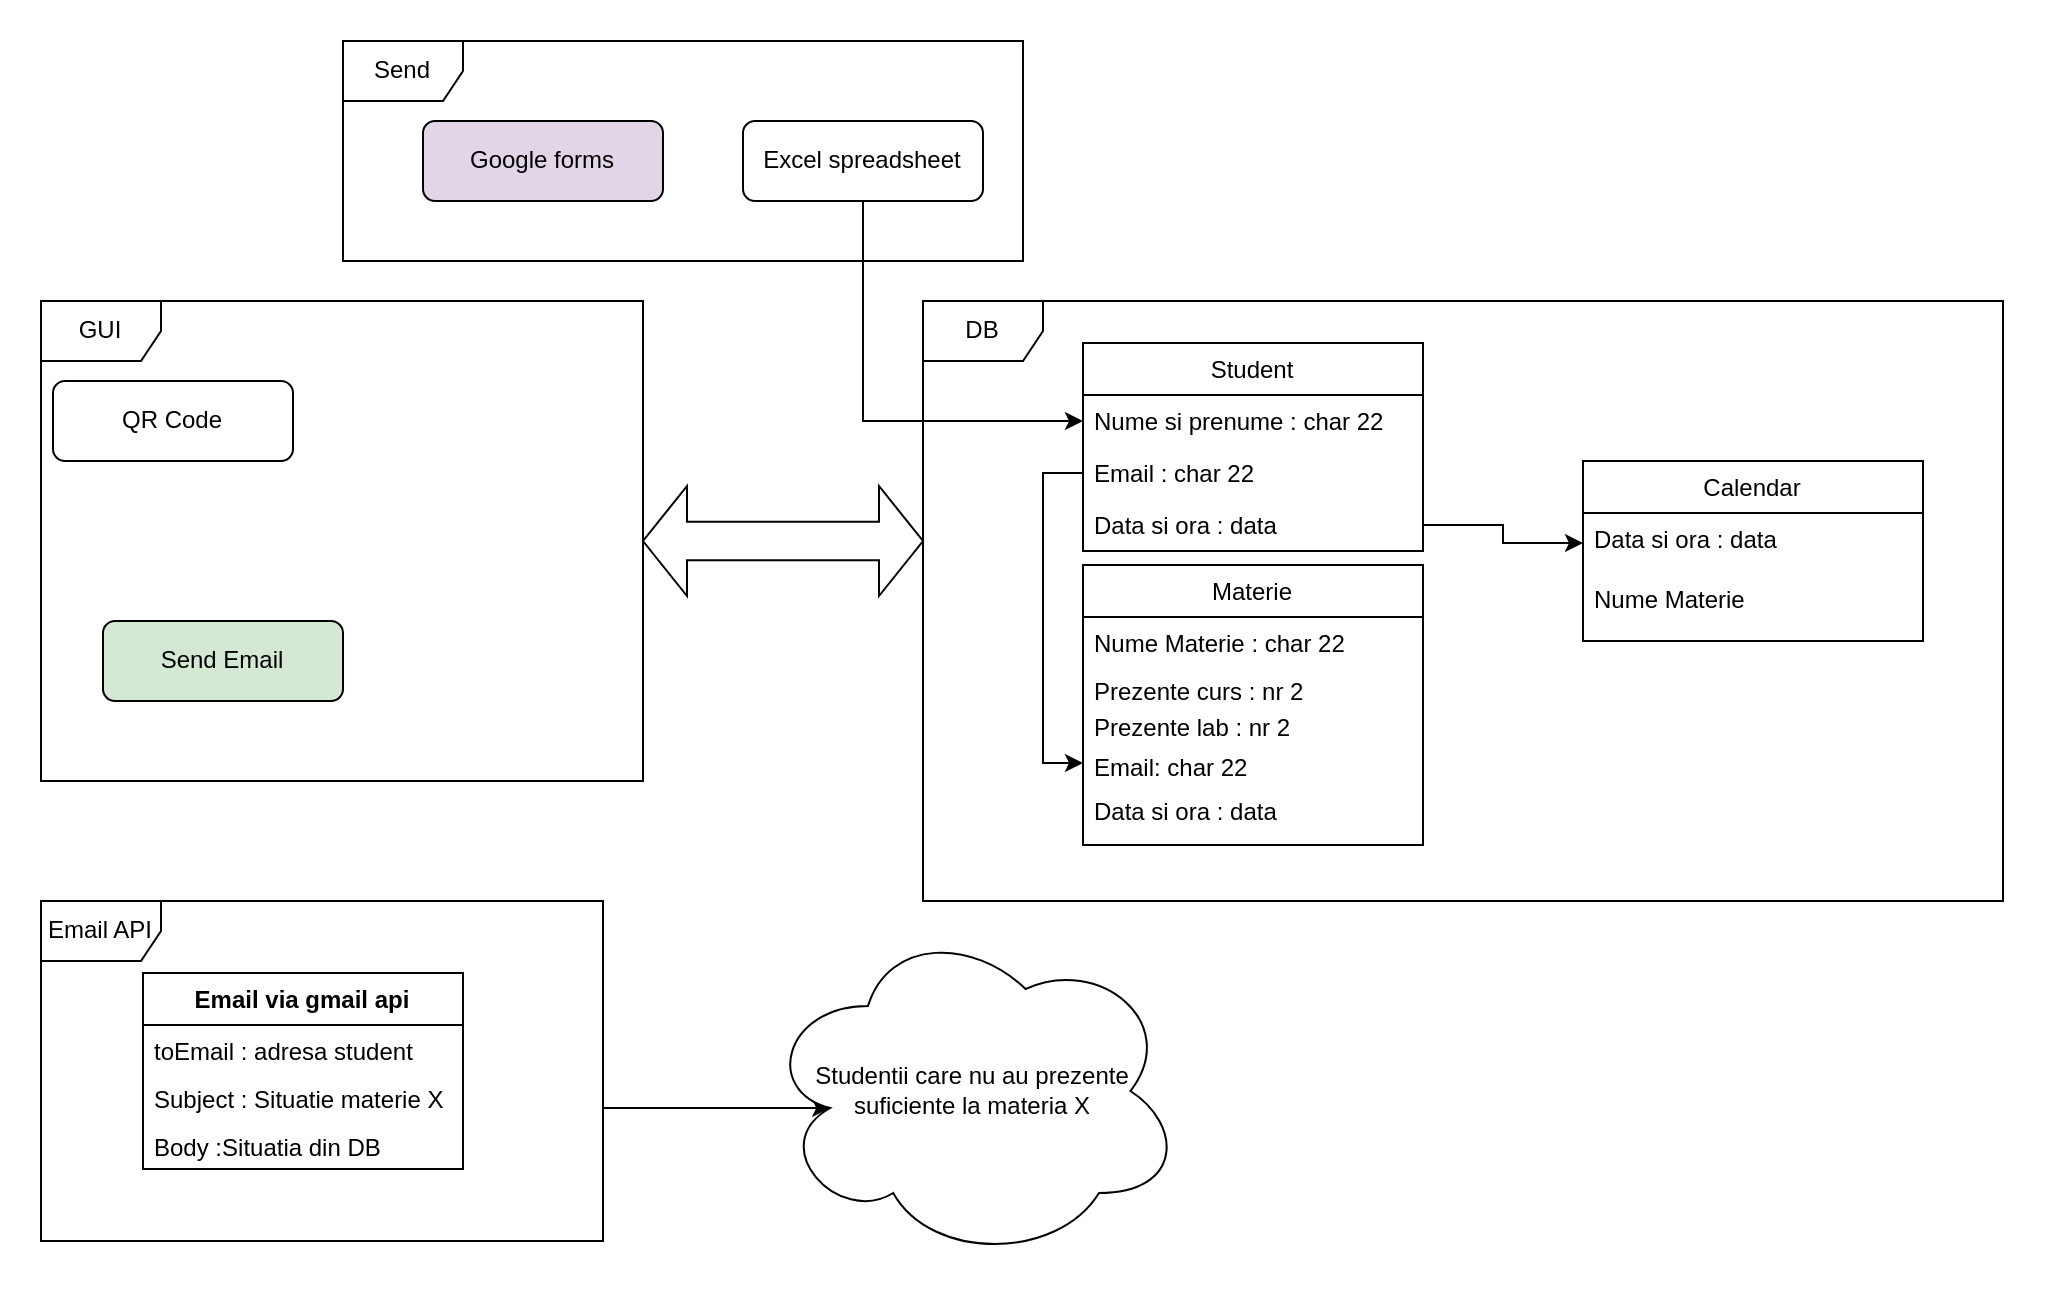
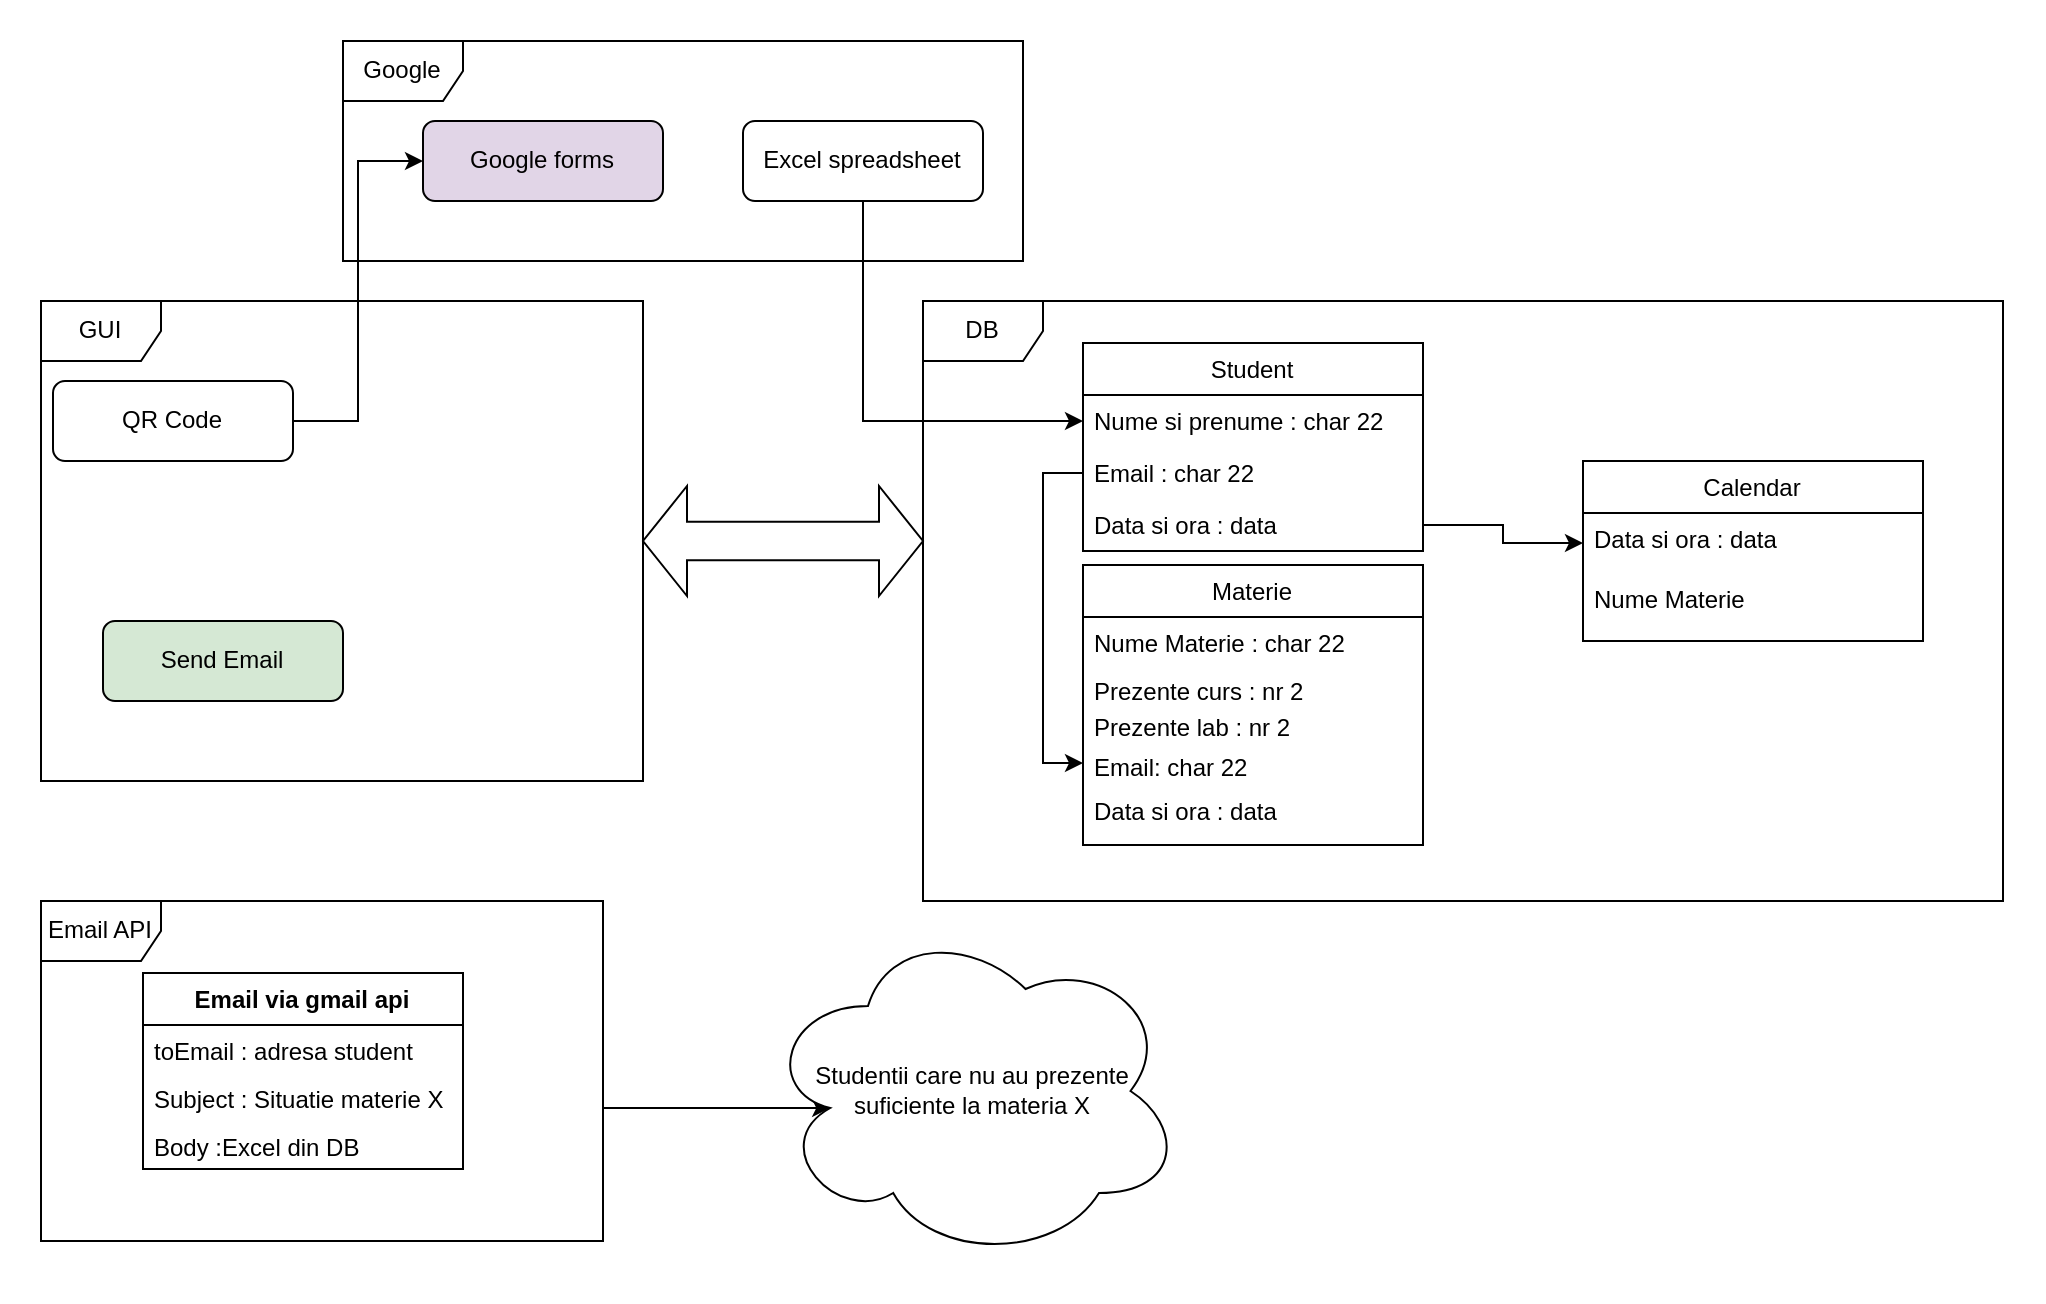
  <mxCell id="0" />
  <mxCell id="1" parent="0" />
  <mxCell id="2" value="DB" style="shape=umlFrame;whiteSpace=wrap;html=1;" vertex="1" parent="1"><mxGeometry x="461" y="150" width="540" height="300" as="geometry" /></mxCell>
- <mxCell id="3" value="Send" style="shape=umlFrame;whiteSpace=wrap;html=1;" vertex="1" parent="1"><mxGeometry x="171" y="20" width="340" height="110" as="geometry" /></mxCell>
+ <mxCell id="3" value="Google" style="shape=umlFrame;whiteSpace=wrap;html=1;" vertex="1" parent="1"><mxGeometry x="171" y="20" width="340" height="110" as="geometry" /></mxCell>
  <mxCell id="4" value="GUI" style="shape=umlFrame;whiteSpace=wrap;html=1;" vertex="1" parent="1"><mxGeometry x="20" y="150" width="301" height="240" as="geometry" /></mxCell>
+ <mxCell id="5" style="edgeStyle=orthogonalEdgeStyle;rounded=0;orthogonalLoop=1;jettySize=auto;html=1;exitX=1;exitY=0.5;exitDx=0;exitDy=0;entryX=0;entryY=0.5;entryDx=0;entryDy=0;" edge="1" parent="1" source="13" target="6"><mxGeometry relative="1" as="geometry"><mxPoint x="151" y="250" as="sourcePoint" /></mxGeometry></mxCell>
  <mxCell id="6" value="Google forms" style="rounded=1;whiteSpace=wrap;html=1;fontSize=12;glass=0;strokeWidth=1;shadow=0;fillColor=#e1d5e7;" vertex="1" parent="1"><mxGeometry x="211" y="60" width="120" height="40" as="geometry" /></mxCell>
  <mxCell id="7" style="edgeStyle=orthogonalEdgeStyle;rounded=0;orthogonalLoop=1;jettySize=auto;html=1;entryX=0;entryY=0.5;entryDx=0;entryDy=0;" edge="1" parent="1" source="8" target="10"><mxGeometry relative="1" as="geometry" /></mxCell>
  <mxCell id="8" value="Excel spreadsheet" style="rounded=1;whiteSpace=wrap;html=1;fontSize=12;glass=0;strokeWidth=1;shadow=0;" vertex="1" parent="1"><mxGeometry x="371" y="60" width="120" height="40" as="geometry" /></mxCell>
  <mxCell id="9" value="Student" style="swimlane;fontStyle=0;childLayout=stackLayout;horizontal=1;startSize=26;fillColor=none;horizontalStack=0;resizeParent=1;resizeParentMax=0;resizeLast=0;collapsible=1;marginBottom=0;" vertex="1" parent="1"><mxGeometry x="541" y="171" width="170" height="104" as="geometry" /></mxCell>
  <mxCell id="10" value="Nume si prenume : char 22" style="text;strokeColor=none;fillColor=none;align=left;verticalAlign=top;spacingLeft=4;spacingRight=4;overflow=hidden;rotatable=0;points=[[0,0.5],[1,0.5]];portConstraint=eastwest;" vertex="1" parent="9"><mxGeometry y="26" width="170" height="26" as="geometry" /></mxCell>
  <mxCell id="11" value="Email : char 22" style="text;strokeColor=none;fillColor=none;align=left;verticalAlign=top;spacingLeft=4;spacingRight=4;overflow=hidden;rotatable=0;points=[[0,0.5],[1,0.5]];portConstraint=eastwest;" vertex="1" parent="9"><mxGeometry y="52" width="170" height="26" as="geometry" /></mxCell>
  <mxCell id="12" value="Data si ora : data" style="text;strokeColor=none;fillColor=none;align=left;verticalAlign=top;spacingLeft=4;spacingRight=4;overflow=hidden;rotatable=0;points=[[0,0.5],[1,0.5]];portConstraint=eastwest;" vertex="1" parent="9"><mxGeometry y="78" width="170" height="26" as="geometry" /></mxCell>
  <mxCell id="13" value="QR Code" style="rounded=1;whiteSpace=wrap;html=1;fontSize=12;glass=0;strokeWidth=1;shadow=0;" vertex="1" parent="1"><mxGeometry x="26" y="190" width="120" height="40" as="geometry" /></mxCell>
  <mxCell id="14" value="Materie" style="swimlane;fontStyle=0;childLayout=stackLayout;horizontal=1;startSize=26;fillColor=none;horizontalStack=0;resizeParent=1;resizeParentMax=0;resizeLast=0;collapsible=1;marginBottom=0;" vertex="1" parent="1"><mxGeometry x="541" y="282" width="170" height="140" as="geometry" /></mxCell>
  <mxCell id="15" value="Nume Materie : char 22" style="text;strokeColor=none;fillColor=none;align=left;verticalAlign=top;spacingLeft=4;spacingRight=4;overflow=hidden;rotatable=0;points=[[0,0.5],[1,0.5]];portConstraint=eastwest;" vertex="1" parent="14"><mxGeometry y="26" width="170" height="24" as="geometry" /></mxCell>
  <mxCell id="16" value="Prezente curs : nr 2" style="text;strokeColor=none;fillColor=none;align=left;verticalAlign=top;spacingLeft=4;spacingRight=4;overflow=hidden;rotatable=0;points=[[0,0.5],[1,0.5]];portConstraint=eastwest;" vertex="1" parent="14"><mxGeometry y="50" width="170" height="18" as="geometry" /></mxCell>
  <mxCell id="17" value="Prezente lab : nr 2" style="text;strokeColor=none;fillColor=none;align=left;verticalAlign=top;spacingLeft=4;spacingRight=4;overflow=hidden;rotatable=0;points=[[0,0.5],[1,0.5]];portConstraint=eastwest;" vertex="1" parent="14"><mxGeometry y="68" width="170" height="20" as="geometry" /></mxCell>
  <mxCell id="18" value="Email: char 22" style="text;strokeColor=none;fillColor=none;align=left;verticalAlign=top;spacingLeft=4;spacingRight=4;overflow=hidden;rotatable=0;points=[[0,0.5],[1,0.5]];portConstraint=eastwest;" vertex="1" parent="14"><mxGeometry y="88" width="170" height="22" as="geometry" /></mxCell>
  <mxCell id="19" value="Data si ora : data" style="text;strokeColor=none;fillColor=none;align=left;verticalAlign=top;spacingLeft=4;spacingRight=4;overflow=hidden;rotatable=0;points=[[0,0.5],[1,0.5]];portConstraint=eastwest;" vertex="1" parent="14"><mxGeometry y="110" width="170" height="30" as="geometry" /></mxCell>
  <mxCell id="20" value="Send Email" style="rounded=1;whiteSpace=wrap;html=1;fontSize=12;glass=0;strokeWidth=1;shadow=0;fillColor=#d5e8d4;" vertex="1" parent="1"><mxGeometry x="51" y="310" width="120" height="40" as="geometry" /></mxCell>
  <mxCell id="21" value="" style="html=1;shadow=0;dashed=0;align=center;verticalAlign=middle;shape=mxgraph.arrows2.twoWayArrow;dy=0.65;dx=22;" vertex="1" parent="1"><mxGeometry x="321" y="242.5" width="140" height="55" as="geometry" /></mxCell>
  <mxCell id="22" style="edgeStyle=orthogonalEdgeStyle;rounded=0;orthogonalLoop=1;jettySize=auto;html=1;entryX=0.16;entryY=0.55;entryDx=0;entryDy=0;entryPerimeter=0;" edge="1" parent="1" source="23" target="28"><mxGeometry relative="1" as="geometry"><mxPoint x="381" y="515" as="targetPoint" /><Array as="points"><mxPoint x="341" y="554" /></Array></mxGeometry></mxCell>
  <mxCell id="23" value="Email API" style="shape=umlFrame;whiteSpace=wrap;html=1;" vertex="1" parent="1"><mxGeometry x="20" y="450" width="281" height="170" as="geometry" /></mxCell>
  <mxCell id="24" value="Email via gmail api" style="swimlane;fontStyle=1;align=center;verticalAlign=top;childLayout=stackLayout;horizontal=1;startSize=26;horizontalStack=0;resizeParent=1;resizeParentMax=0;resizeLast=0;collapsible=1;marginBottom=0;" vertex="1" parent="1"><mxGeometry x="71" y="486" width="160" height="98" as="geometry" /></mxCell>
  <mxCell id="25" value="toEmail : adresa student" style="text;strokeColor=none;fillColor=none;align=left;verticalAlign=top;spacingLeft=4;spacingRight=4;overflow=hidden;rotatable=0;points=[[0,0.5],[1,0.5]];portConstraint=eastwest;" vertex="1" parent="24"><mxGeometry y="26" width="160" height="24" as="geometry" /></mxCell>
  <mxCell id="26" value="Subject : Situatie materie X" style="text;strokeColor=none;fillColor=none;align=left;verticalAlign=top;spacingLeft=4;spacingRight=4;overflow=hidden;rotatable=0;points=[[0,0.5],[1,0.5]];portConstraint=eastwest;" vertex="1" parent="24"><mxGeometry y="50" width="160" height="24" as="geometry" /></mxCell>
- <mxCell id="27" value="Body :Situatia din DB" style="text;strokeColor=none;fillColor=none;align=left;verticalAlign=top;spacingLeft=4;spacingRight=4;overflow=hidden;rotatable=0;points=[[0,0.5],[1,0.5]];portConstraint=eastwest;" vertex="1" parent="24"><mxGeometry y="74" width="160" height="24" as="geometry" /></mxCell>
+ <mxCell id="27" value="Body :Excel din DB" style="text;strokeColor=none;fillColor=none;align=left;verticalAlign=top;spacingLeft=4;spacingRight=4;overflow=hidden;rotatable=0;points=[[0,0.5],[1,0.5]];portConstraint=eastwest;" vertex="1" parent="24"><mxGeometry y="74" width="160" height="24" as="geometry" /></mxCell>
  <mxCell id="28" value="Studentii care nu au prezente suficiente la materia X" style="ellipse;shape=cloud;whiteSpace=wrap;html=1;align=center;" vertex="1" parent="1"><mxGeometry x="381" y="460" width="210" height="170" as="geometry" /></mxCell>
  <mxCell id="29" value="Calendar" style="swimlane;fontStyle=0;childLayout=stackLayout;horizontal=1;startSize=26;fillColor=none;horizontalStack=0;resizeParent=1;resizeParentMax=0;resizeLast=0;collapsible=1;marginBottom=0;" vertex="1" parent="1"><mxGeometry x="791" y="230" width="170" height="90" as="geometry" /></mxCell>
  <mxCell id="30" value="Data si ora : data" style="text;strokeColor=none;fillColor=none;align=left;verticalAlign=top;spacingLeft=4;spacingRight=4;overflow=hidden;rotatable=0;points=[[0,0.5],[1,0.5]];portConstraint=eastwest;" vertex="1" parent="29"><mxGeometry y="26" width="170" height="30" as="geometry" /></mxCell>
  <mxCell id="31" value="Nume Materie" style="text;strokeColor=none;fillColor=none;align=left;verticalAlign=top;spacingLeft=4;spacingRight=4;overflow=hidden;rotatable=0;points=[[0,0.5],[1,0.5]];portConstraint=eastwest;" vertex="1" parent="29"><mxGeometry y="56" width="170" height="34" as="geometry" /></mxCell>
  <mxCell id="32" style="edgeStyle=orthogonalEdgeStyle;rounded=0;orthogonalLoop=1;jettySize=auto;html=1;exitX=0;exitY=0.5;exitDx=0;exitDy=0;entryX=0;entryY=0.5;entryDx=0;entryDy=0;" edge="1" parent="1" source="11" target="18"><mxGeometry relative="1" as="geometry" /></mxCell>
  <mxCell id="33" style="edgeStyle=orthogonalEdgeStyle;rounded=0;orthogonalLoop=1;jettySize=auto;html=1;exitX=1;exitY=0.5;exitDx=0;exitDy=0;entryX=0;entryY=0.5;entryDx=0;entryDy=0;" edge="1" parent="1" source="12" target="30"><mxGeometry relative="1" as="geometry" /></mxCell>
